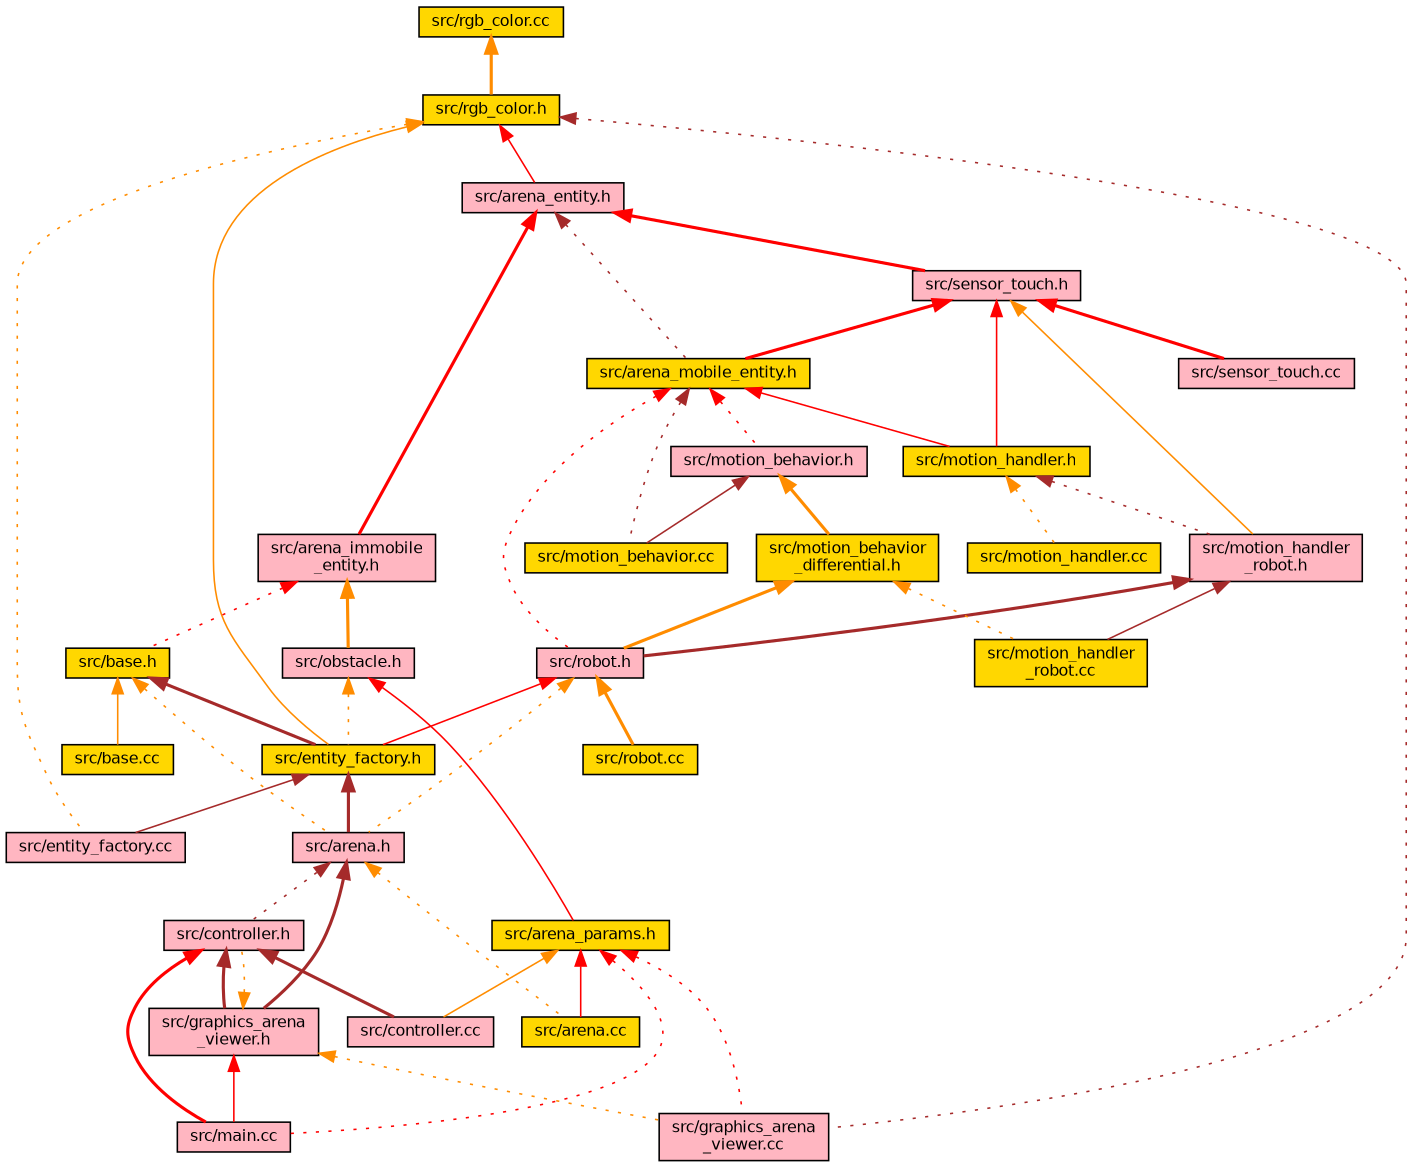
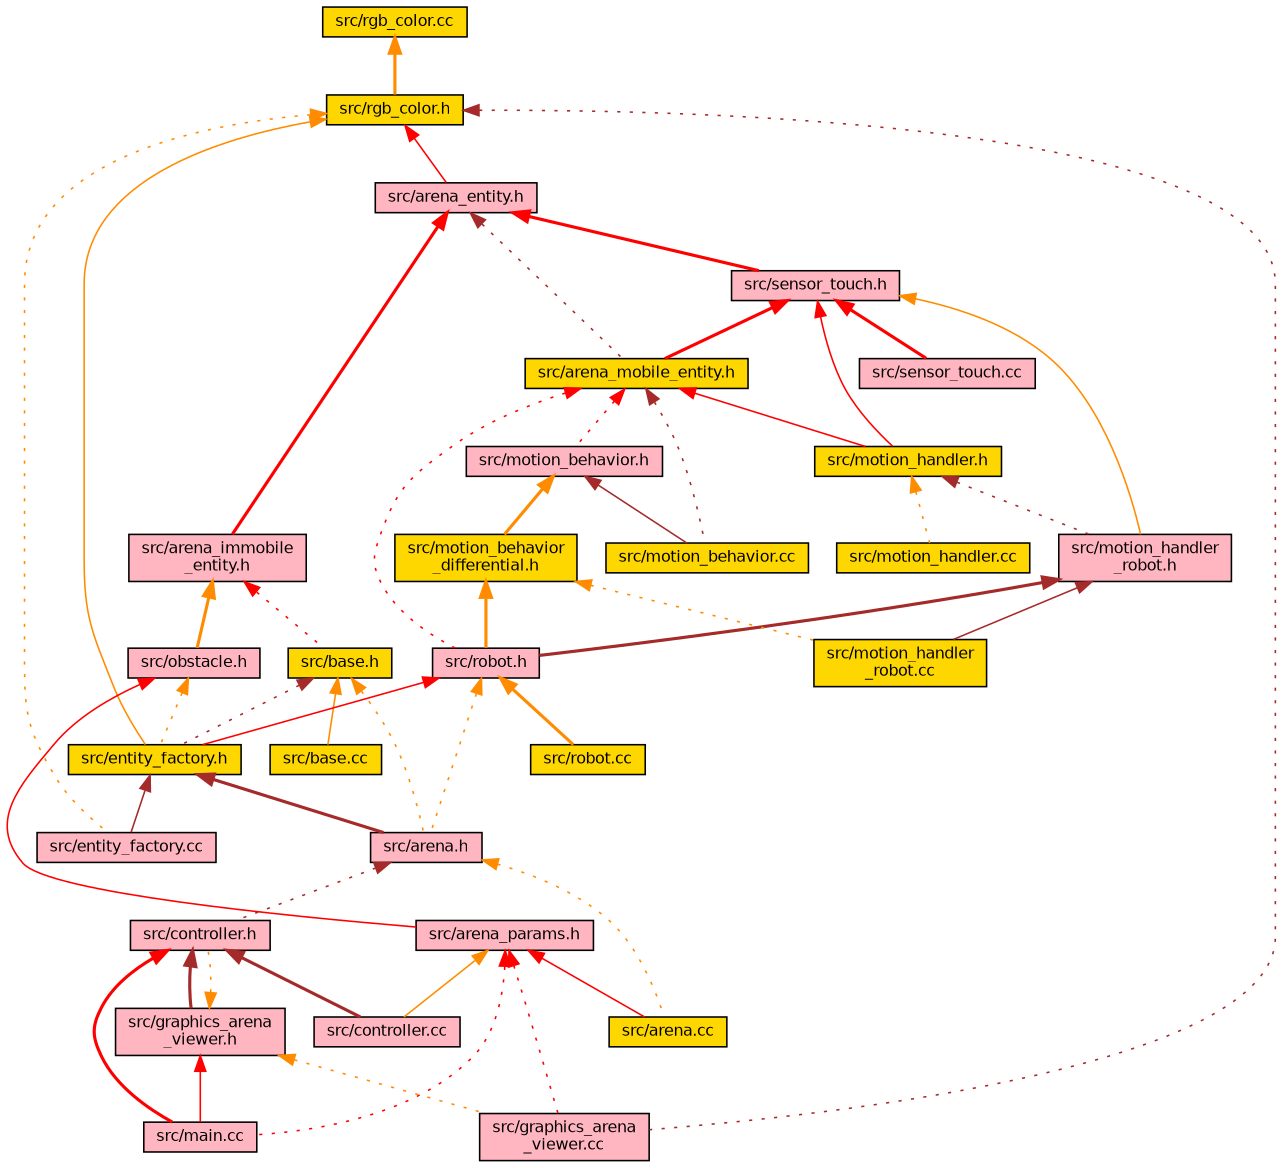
  digraph {
    node [color=black fillcolor=lightpink fontname=Helvetica fontsize=10 shape=record style=filled]
    edge [color=darkorange dir=back fontname=Helvetica fontsize=10 labelfontname=Helvetica labelfontsize=10 style=dotted]
    n1 [fillcolor=gold fontcolor=black height=0.2 label="src/rgb_color.h" width=0.4]
    n2 [height=0.2 label="src/arena_entity.h" width=0.4]
    n3 [height=0.2 label="src/graphics_arena\l_viewer.cc" width=0.4]
    n4 [fillcolor=gold height=0.2 label="src/entity_factory.h" width=0.4]
    n5 [height=0.2 label="src/entity_factory.cc" width=0.4]
    n6 [height=0.2 label="src/arena_immobile\l_entity.h" width=0.4]
    n7 [fillcolor=gold height=0.2 label="src/arena_mobile_entity.h" width=0.4]
    n8 [height=0.2 label="src/sensor_touch.h" width=0.4]
    n9 [height=0.2 label="src/arena.h" width=0.4]
    n10 [fillcolor=gold height=0.2 label="src/rgb_color.cc" width=0.4]
    n11 [fillcolor=gold height=0.2 label="src/base.h" width=0.4]
    n12 [height=0.2 label="src/obstacle.h" width=0.4]
    n13 [height=0.2 label="src/robot.h" width=0.4]
    n14 [fillcolor=gold height=0.2 label="src/motion_handler.h" width=0.4]
    n15 [height=0.2 label="src/motion_behavior.h" width=0.4]
    n16 [fillcolor=gold height=0.2 label="src/motion_behavior.cc" width=0.4]
    n17 [height=0.2 label="src/motion_handler\l_robot.h" width=0.4]
    n18 [height=0.2 label="src/sensor_touch.cc" width=0.4]
    n19 [fillcolor=gold height=0.2 label="src/base.cc" width=0.4]
-   n20 [fillcolor=gold height=0.2 label="src/arena_params.h" width=0.4]
+   n20 [height=0.2 label="src/arena_params.h" width=0.4]
    n21 [fillcolor=gold height=0.2 label="src/arena.cc" width=0.4]
    n22 [height=0.2 label="src/controller.h" width=0.4]
    n23 [height=0.2 label="src/graphics_arena\l_viewer.h" width=0.4]
    n24 [height=0.2 label="src/controller.cc" width=0.4]
    n25 [height=0.2 label="src/main.cc" width=0.4]
    n26 [fillcolor=gold height=0.2 label="src/robot.cc" width=0.4]
    n27 [fillcolor=gold height=0.2 label="src/motion_handler.cc" width=0.4]
    n28 [fillcolor=gold height=0.2 label="src/motion_behavior\l_differential.h" width=0.4]
    n29 [fillcolor=gold height=0.2 label="src/motion_handler\l_robot.cc" width=0.4]
    n1 -> n2 [color=red style=solid]
    n1 -> n3 [color=brown]
    n1 -> n4 [style=solid]
    n1 -> n5
    n2 -> n6 [color=red style=bold]
    n2 -> n7 [color=brown]
    n2 -> n8 [color=red style=bold]
    n4 -> n5 [color=brown style=solid]
    n4 -> n9 [color=brown style=bold]
    n6 -> n11 [color=red]
    n6 -> n12 [style=bold]
    n7 -> n13 [color=red]
    n7 -> n14 [color=red style=solid]
    n7 -> n15 [color=red]
    n7 -> n16 [color=brown]
    n8 -> n7 [color=red style=bold]
    n8 -> n14 [color=red style=solid]
    n8 -> n17 [style=solid]
    n8 -> n18 [color=red style=bold]
    n9 -> n21
    n9 -> n22 [color=brown]
-   n9 -> n23 [color=brown style=bold]
    n10 -> n1 [style=bold]
-   n11 -> n4 [color=brown style=bold]
+   n11 -> n4 [color=brown]
    n11 -> n9
    n11 -> n19 [style=solid]
    n12 -> n4
    n12 -> n20 [color=red style=solid]
    n13 -> n4 [color=red style=solid]
    n13 -> n9
    n13 -> n26 [style=bold]
    n14 -> n17 [color=brown]
    n14 -> n27
    n15 -> n16 [color=brown style=solid]
    n15 -> n28 [style=bold]
    n17 -> n13 [color=brown style=bold]
    n17 -> n29 [color=brown style=solid]
    n20 -> n3 [color=red]
    n20 -> n21 [color=red style=solid]
    n20 -> n24 [style=solid]
    n20 -> n25 [color=red]
    n22 -> n23 [color=brown style=bold]
    n22 -> n24 [color=brown style=bold]
    n22 -> n25 [color=red style=bold]
    n23 -> n3
    n23 -> n22
    n23 -> n25 [color=red style=solid]
    n28 -> n13 [style=bold]
    n28 -> n29
  }
